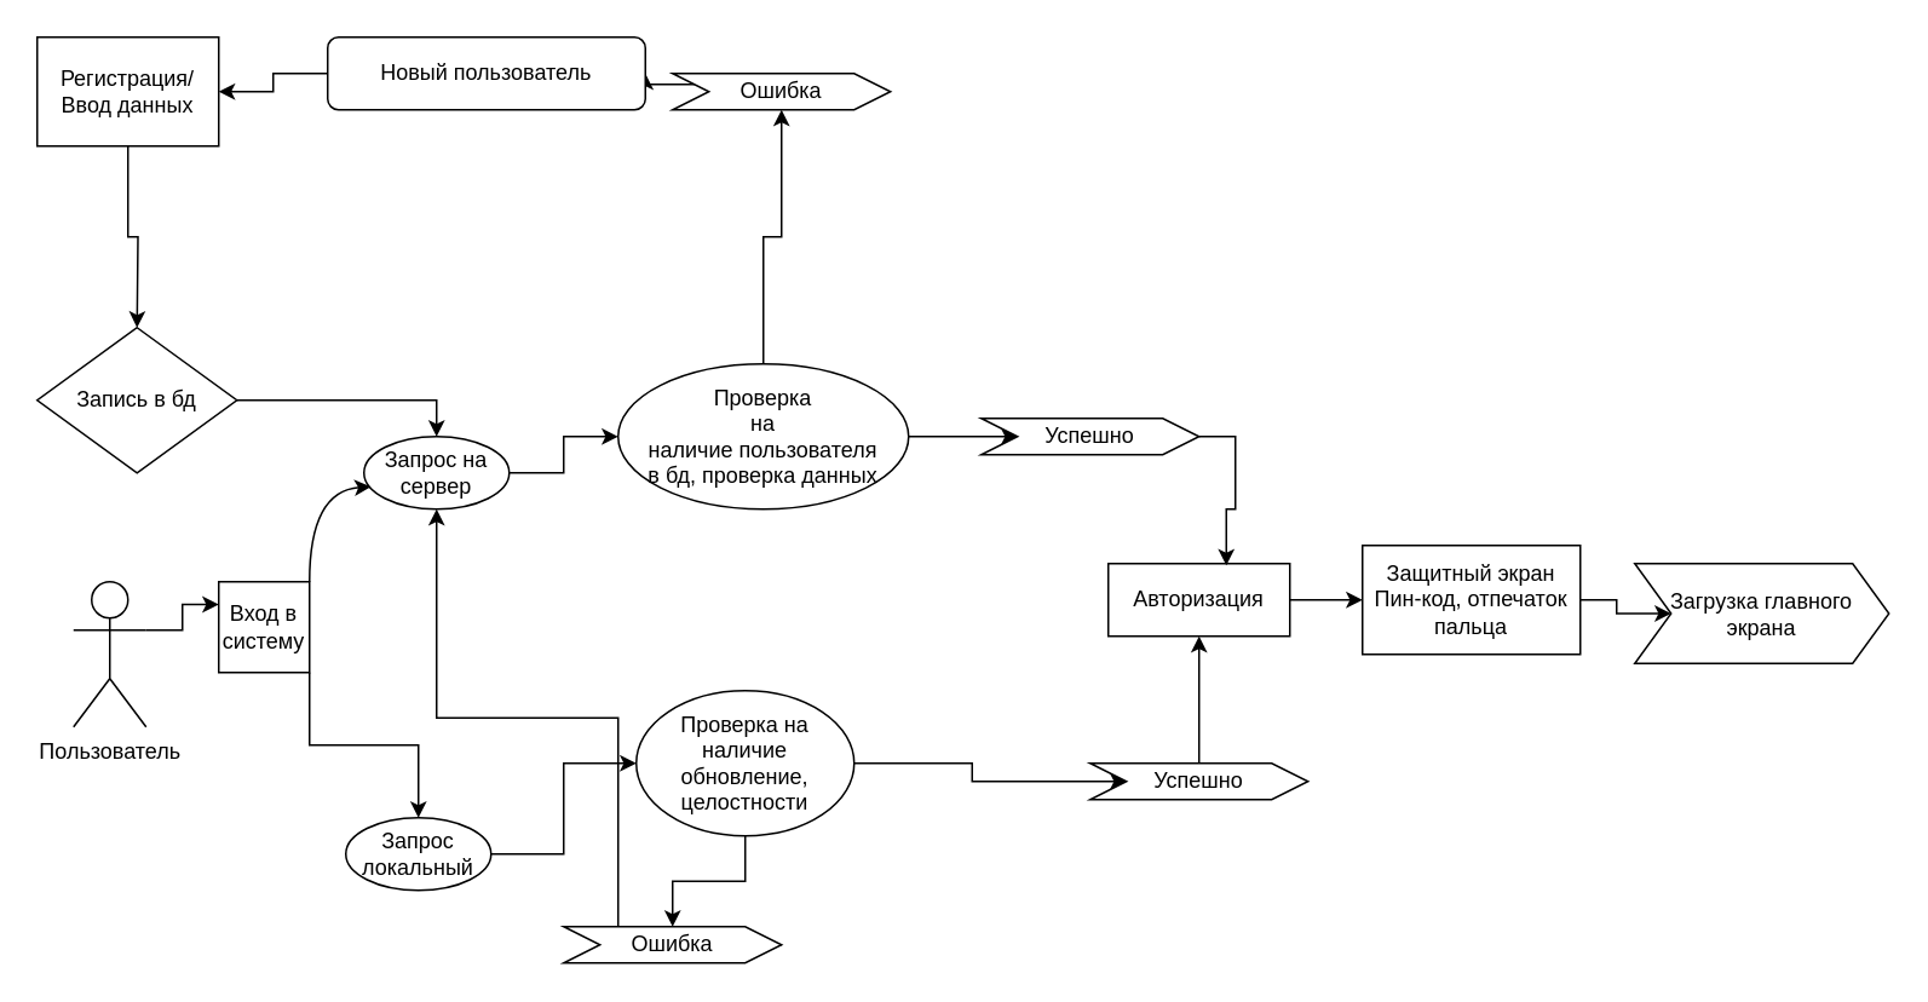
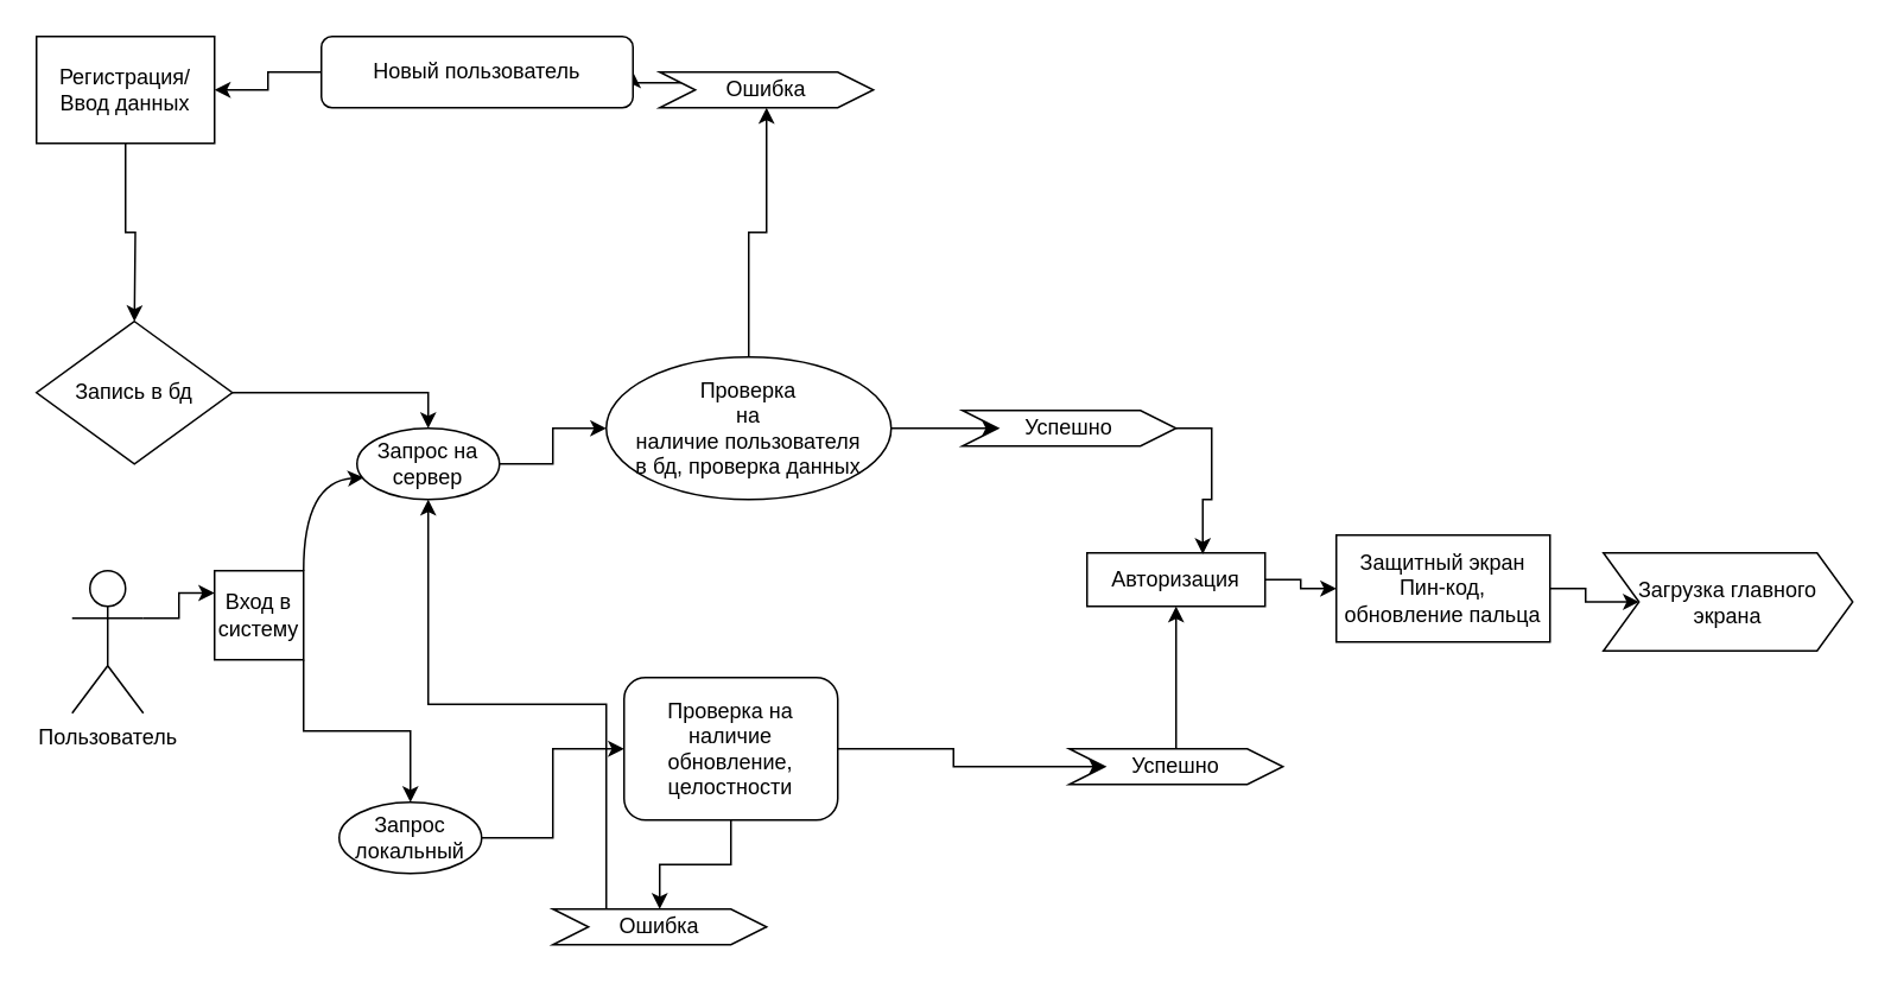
  <mxCell id="0" />
  <mxCell id="1" parent="0" />
  <mxCell id="2" style="edgeStyle=orthogonalEdgeStyle;rounded=0;orthogonalLoop=1;jettySize=auto;html=1;exitX=1;exitY=0.333;exitDx=0;exitDy=0;exitPerimeter=0;entryX=0;entryY=0.25;entryDx=0;entryDy=0;" parent="1" source="3" target="9" edge="1"><mxGeometry relative="1" as="geometry" /></mxCell>
  <mxCell id="3" value="Пользователь" style="shape=umlActor;verticalLabelPosition=bottom;verticalAlign=top;html=1;outlineConnect=0;" parent="1" vertex="1"><mxGeometry x="40" y="320" width="40" height="80" as="geometry" /></mxCell>
  <mxCell id="4" style="edgeStyle=orthogonalEdgeStyle;rounded=0;orthogonalLoop=1;jettySize=auto;html=1;exitX=1;exitY=0.5;exitDx=0;exitDy=0;entryX=0;entryY=0.5;entryDx=0;entryDy=0;" parent="1" source="5" target="12" edge="1"><mxGeometry relative="1" as="geometry" /></mxCell>
  <mxCell id="5" value="Запрос на сервер" style="ellipse;whiteSpace=wrap;html=1;" parent="1" vertex="1"><mxGeometry x="200" y="240" width="80" height="40" as="geometry" /></mxCell>
  <mxCell id="6" style="edgeStyle=orthogonalEdgeStyle;rounded=0;orthogonalLoop=1;jettySize=auto;html=1;exitX=1;exitY=0.5;exitDx=0;exitDy=0;" parent="1" source="7" target="15" edge="1"><mxGeometry relative="1" as="geometry" /></mxCell>
  <mxCell id="7" value="Запрос локальный" style="ellipse;whiteSpace=wrap;html=1;" parent="1" vertex="1"><mxGeometry x="190" y="450" width="80" height="40" as="geometry" /></mxCell>
  <mxCell id="8" style="edgeStyle=orthogonalEdgeStyle;rounded=0;orthogonalLoop=1;jettySize=auto;html=1;exitX=1;exitY=1;exitDx=0;exitDy=0;" parent="1" source="9" target="7" edge="1"><mxGeometry relative="1" as="geometry" /></mxCell>
  <mxCell id="9" value="Вход в систему" style="whiteSpace=wrap;html=1;aspect=fixed;" parent="1" vertex="1"><mxGeometry x="120" y="320" width="50" height="50" as="geometry" /></mxCell>
  <mxCell id="10" style="edgeStyle=orthogonalEdgeStyle;rounded=0;orthogonalLoop=1;jettySize=auto;html=1;exitX=0.5;exitY=0;exitDx=0;exitDy=0;entryX=0.5;entryY=1;entryDx=0;entryDy=0;" parent="1" source="12" target="27" edge="1"><mxGeometry relative="1" as="geometry" /></mxCell>
  <mxCell id="11" style="edgeStyle=orthogonalEdgeStyle;rounded=0;orthogonalLoop=1;jettySize=auto;html=1;exitX=1;exitY=0.5;exitDx=0;exitDy=0;entryX=0;entryY=0.5;entryDx=0;entryDy=0;" parent="1" source="12" target="35" edge="1"><mxGeometry relative="1" as="geometry" /></mxCell>
  <mxCell id="12" value="Проверка&lt;br&gt;на&lt;br&gt;наличие пользователя&lt;br&gt;в бд, проверка данных" style="ellipse;whiteSpace=wrap;html=1;" parent="1" vertex="1"><mxGeometry x="340" y="200" width="160" height="80" as="geometry" /></mxCell>
  <mxCell id="13" style="edgeStyle=orthogonalEdgeStyle;rounded=0;orthogonalLoop=1;jettySize=auto;html=1;exitX=1;exitY=0.5;exitDx=0;exitDy=0;entryX=0;entryY=0.5;entryDx=0;entryDy=0;" parent="1" source="15" target="20" edge="1"><mxGeometry relative="1" as="geometry" /></mxCell>
  <mxCell id="14" style="edgeStyle=orthogonalEdgeStyle;rounded=0;orthogonalLoop=1;jettySize=auto;html=1;" parent="1" source="15" target="22" edge="1"><mxGeometry relative="1" as="geometry" /></mxCell>
- <mxCell id="15" value="Проверка на наличие обновление, целостности" style="ellipse;whiteSpace=wrap;html=1;" parent="1" vertex="1"><mxGeometry x="350" y="380" width="120" height="80" as="geometry" /></mxCell>
+ <mxCell id="15" value="Проверка на наличие обновление, целостности" style="whiteSpace=wrap;html=1;rounded=1;" parent="1" vertex="1"><mxGeometry x="350" y="380" width="120" height="80" as="geometry" /></mxCell>
  <mxCell id="16" value="" style="curved=1;endArrow=classic;html=1;rounded=0;entryX=0.048;entryY=0.69;entryDx=0;entryDy=0;entryPerimeter=0;" parent="1" target="5" edge="1"><mxGeometry width="50" height="50" relative="1" as="geometry"><mxPoint x="170" y="320" as="sourcePoint" /><mxPoint x="220" y="270" as="targetPoint" /><Array as="points"><mxPoint x="170" y="270" /></Array></mxGeometry></mxCell>
  <mxCell id="17" style="edgeStyle=orthogonalEdgeStyle;rounded=0;orthogonalLoop=1;jettySize=auto;html=1;exitX=1;exitY=0.5;exitDx=0;exitDy=0;" parent="1" source="18" target="25" edge="1"><mxGeometry relative="1" as="geometry" /></mxCell>
- <mxCell id="18" value="Авторизация" style="rounded=0;whiteSpace=wrap;html=1;" parent="1" vertex="1"><mxGeometry x="610" y="310" width="100" height="40" as="geometry" /></mxCell>
+ <mxCell id="18" value="Авторизация" style="rounded=0;whiteSpace=wrap;html=1;" parent="1" vertex="1"><mxGeometry x="610" y="310" width="100" height="30" as="geometry" /></mxCell>
  <mxCell id="19" style="edgeStyle=orthogonalEdgeStyle;rounded=0;orthogonalLoop=1;jettySize=auto;html=1;" parent="1" source="20" target="18" edge="1"><mxGeometry relative="1" as="geometry" /></mxCell>
  <mxCell id="20" value="Успешно" style="shape=step;perimeter=stepPerimeter;whiteSpace=wrap;html=1;fixedSize=1;" parent="1" vertex="1"><mxGeometry x="600" y="420" width="120" height="20" as="geometry" /></mxCell>
  <mxCell id="21" style="edgeStyle=orthogonalEdgeStyle;rounded=0;orthogonalLoop=1;jettySize=auto;html=1;exitX=1;exitY=0.5;exitDx=0;exitDy=0;entryX=0.5;entryY=1;entryDx=0;entryDy=0;" parent="1" source="22" target="5" edge="1"><mxGeometry relative="1" as="geometry"><Array as="points"><mxPoint x="340" y="520" /><mxPoint x="340" y="395" /><mxPoint x="240" y="395" /></Array></mxGeometry></mxCell>
  <mxCell id="22" value="Ошибка" style="shape=step;perimeter=stepPerimeter;whiteSpace=wrap;html=1;fixedSize=1;" parent="1" vertex="1"><mxGeometry x="310" y="510" width="120" height="20" as="geometry" /></mxCell>
  <mxCell id="23" value="Загрузка главного экрана" style="shape=step;perimeter=stepPerimeter;whiteSpace=wrap;html=1;fixedSize=1;" parent="1" vertex="1"><mxGeometry x="900" y="310" width="140" height="55" as="geometry" /></mxCell>
  <mxCell id="24" style="edgeStyle=orthogonalEdgeStyle;rounded=0;orthogonalLoop=1;jettySize=auto;html=1;exitX=1;exitY=0.5;exitDx=0;exitDy=0;entryX=0;entryY=0.5;entryDx=0;entryDy=0;" parent="1" source="25" target="23" edge="1"><mxGeometry relative="1" as="geometry" /></mxCell>
- <mxCell id="25" value="Защитный экран&lt;br&gt;Пин-код, отпечаток пальца" style="rounded=0;whiteSpace=wrap;html=1;" parent="1" vertex="1"><mxGeometry x="750" y="300" width="120" height="60" as="geometry" /></mxCell>
+ <mxCell id="25" value="Защитный экран&lt;br&gt;Пин-код, обновление пальца" style="rounded=0;whiteSpace=wrap;html=1;" parent="1" vertex="1"><mxGeometry x="750" y="300" width="120" height="60" as="geometry" /></mxCell>
  <mxCell id="26" style="edgeStyle=orthogonalEdgeStyle;rounded=0;orthogonalLoop=1;jettySize=auto;html=1;exitX=0;exitY=0.25;exitDx=0;exitDy=0;entryX=1;entryY=0.5;entryDx=0;entryDy=0;" parent="1" source="27" target="29" edge="1"><mxGeometry relative="1" as="geometry" /></mxCell>
  <mxCell id="27" value="Ошибка" style="shape=step;perimeter=stepPerimeter;whiteSpace=wrap;html=1;fixedSize=1;" parent="1" vertex="1"><mxGeometry x="370" y="40" width="120" height="20" as="geometry" /></mxCell>
  <mxCell id="28" style="edgeStyle=orthogonalEdgeStyle;rounded=0;orthogonalLoop=1;jettySize=auto;html=1;exitX=0;exitY=0.5;exitDx=0;exitDy=0;entryX=1;entryY=0.5;entryDx=0;entryDy=0;" parent="1" source="29" target="31" edge="1"><mxGeometry relative="1" as="geometry" /></mxCell>
  <mxCell id="29" value="Новый пользователь&lt;br&gt;" style="rounded=1;whiteSpace=wrap;html=1;" parent="1" vertex="1"><mxGeometry x="180" y="20" width="175" height="40" as="geometry" /></mxCell>
  <mxCell id="30" style="edgeStyle=orthogonalEdgeStyle;rounded=0;orthogonalLoop=1;jettySize=auto;html=1;" parent="1" source="31" edge="1"><mxGeometry relative="1" as="geometry"><mxPoint x="75" y="180" as="targetPoint" /></mxGeometry></mxCell>
  <mxCell id="31" value="Регистрация/&lt;br&gt;Ввод данных" style="rounded=0;whiteSpace=wrap;html=1;" parent="1" vertex="1"><mxGeometry x="20" y="20" width="100" height="60" as="geometry" /></mxCell>
  <mxCell id="32" style="edgeStyle=orthogonalEdgeStyle;rounded=0;orthogonalLoop=1;jettySize=auto;html=1;exitX=1;exitY=0.5;exitDx=0;exitDy=0;entryX=0.5;entryY=0;entryDx=0;entryDy=0;" parent="1" source="33" target="5" edge="1"><mxGeometry relative="1" as="geometry" /></mxCell>
  <mxCell id="33" value="Запись в бд" style="rhombus;whiteSpace=wrap;html=1;" parent="1" vertex="1"><mxGeometry x="20" y="180" width="110" height="80" as="geometry" /></mxCell>
  <mxCell id="34" style="edgeStyle=orthogonalEdgeStyle;rounded=0;orthogonalLoop=1;jettySize=auto;html=1;exitX=1;exitY=0.5;exitDx=0;exitDy=0;entryX=0.65;entryY=0.025;entryDx=0;entryDy=0;entryPerimeter=0;" parent="1" source="35" target="18" edge="1"><mxGeometry relative="1" as="geometry" /></mxCell>
  <mxCell id="35" value="Успешно" style="shape=step;perimeter=stepPerimeter;whiteSpace=wrap;html=1;fixedSize=1;" parent="1" vertex="1"><mxGeometry x="540" y="230" width="120" height="20" as="geometry" /></mxCell>
